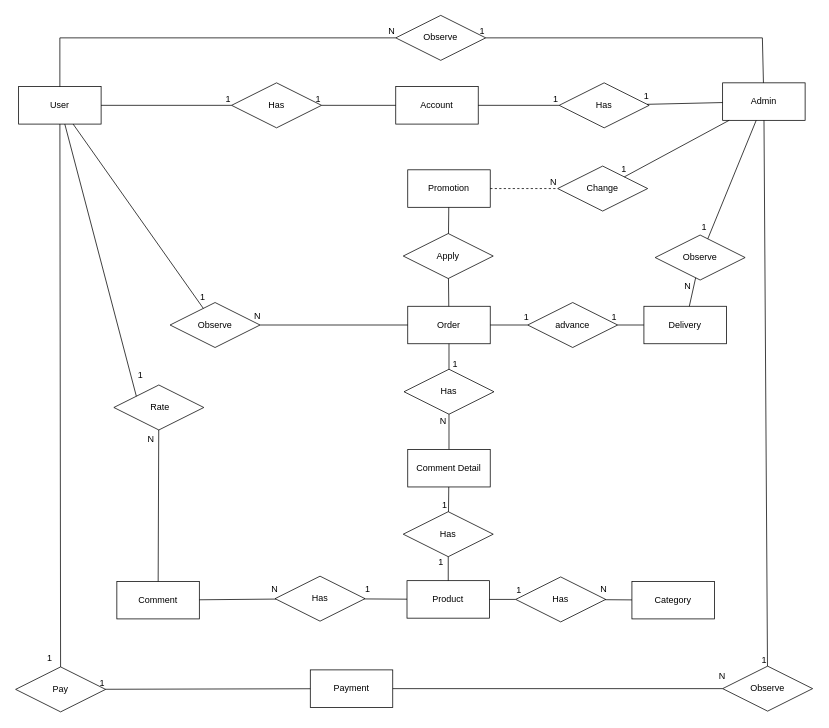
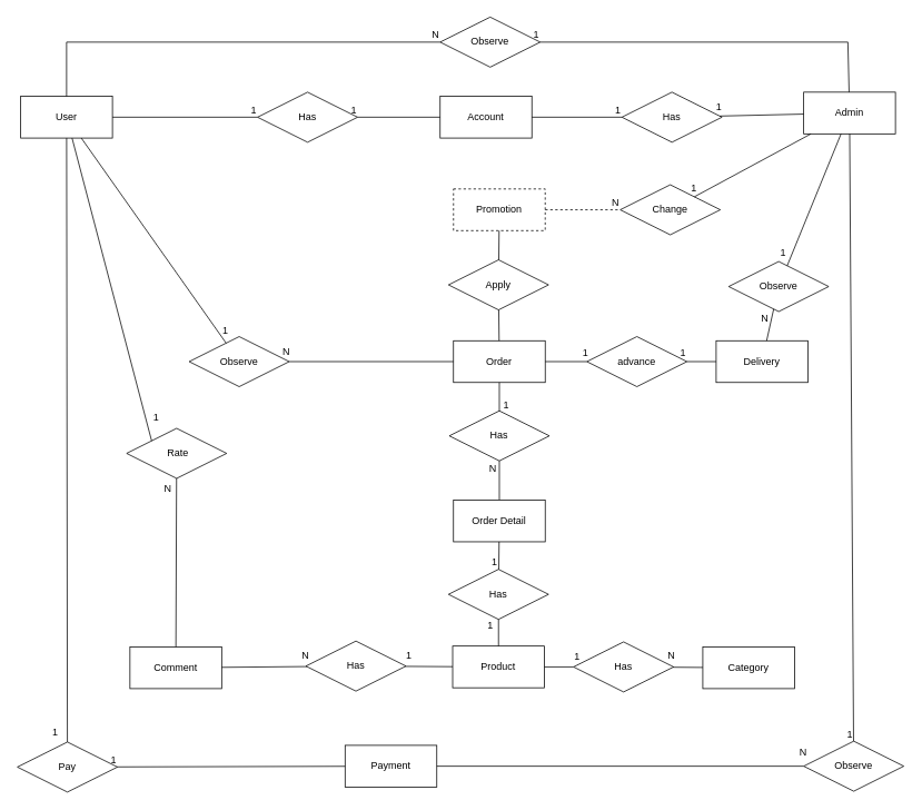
  <mxCell id="0" />
  <mxCell id="1" parent="0" />
  <mxCell id="2" value="User" style="html=1;whiteSpace=wrap;" parent="1" vertex="1"><mxGeometry x="24" y="115" width="110" height="50" as="geometry" /></mxCell>
  <mxCell id="3" value="Account" style="html=1;whiteSpace=wrap;" parent="1" vertex="1"><mxGeometry x="527" y="115" width="110" height="50" as="geometry" /></mxCell>
  <mxCell id="4" value="Admin" style="html=1;whiteSpace=wrap;" parent="1" vertex="1"><mxGeometry x="963" y="110" width="110" height="50" as="geometry" /></mxCell>
  <mxCell id="5" value="Payment" style="html=1;whiteSpace=wrap;" parent="1" vertex="1"><mxGeometry x="413" y="893" width="110" height="50" as="geometry" /></mxCell>
  <mxCell id="6" value="Order" style="html=1;whiteSpace=wrap;" parent="1" vertex="1"><mxGeometry x="543" y="408" width="110" height="50" as="geometry" /></mxCell>
  <mxCell id="7" value="Delivery" style="html=1;whiteSpace=wrap;" parent="1" vertex="1"><mxGeometry x="858" y="408" width="110" height="50" as="geometry" /></mxCell>
- <mxCell id="8" value="Promotion" style="html=1;whiteSpace=wrap;" parent="1" vertex="1"><mxGeometry x="543" y="226" width="110" height="50" as="geometry" /></mxCell>
+ <mxCell id="8" value="Promotion" style="html=1;whiteSpace=wrap;dashed=1;" parent="1" vertex="1"><mxGeometry x="543" y="226" width="110" height="50" as="geometry" /></mxCell>
  <mxCell id="9" value="Product" style="html=1;whiteSpace=wrap;" parent="1" vertex="1"><mxGeometry x="542" y="774" width="110" height="50" as="geometry" /></mxCell>
  <mxCell id="10" value="Category" style="html=1;whiteSpace=wrap;" parent="1" vertex="1"><mxGeometry x="842" y="775" width="110" height="50" as="geometry" /></mxCell>
  <mxCell id="11" value="Comment" style="html=1;whiteSpace=wrap;" parent="1" vertex="1"><mxGeometry x="155" y="775" width="110" height="50" as="geometry" /></mxCell>
  <mxCell id="12" value="Has" style="shape=rhombus;perimeter=rhombusPerimeter;whiteSpace=wrap;html=1;align=center;" parent="1" vertex="1"><mxGeometry x="308" y="110" width="120" height="60" as="geometry" /></mxCell>
  <mxCell id="13" value="Has" style="shape=rhombus;perimeter=rhombusPerimeter;whiteSpace=wrap;html=1;align=center;" parent="1" vertex="1"><mxGeometry x="745" y="110" width="120" height="60" as="geometry" /></mxCell>
  <mxCell id="14" value="Observe" style="shape=rhombus;perimeter=rhombusPerimeter;whiteSpace=wrap;html=1;align=center;" parent="1" vertex="1"><mxGeometry x="873" y="313" width="120" height="60" as="geometry" /></mxCell>
  <mxCell id="15" value="&amp;nbsp;Rate" style="shape=rhombus;perimeter=rhombusPerimeter;whiteSpace=wrap;html=1;align=center;" parent="1" vertex="1"><mxGeometry x="151" y="513" width="120" height="60" as="geometry" /></mxCell>
  <mxCell id="16" value="advance" style="shape=rhombus;perimeter=rhombusPerimeter;whiteSpace=wrap;html=1;align=center;" parent="1" vertex="1"><mxGeometry x="703" y="403" width="120" height="60" as="geometry" /></mxCell>
  <mxCell id="17" value="Observe" style="shape=rhombus;perimeter=rhombusPerimeter;whiteSpace=wrap;html=1;align=center;" parent="1" vertex="1"><mxGeometry x="963" y="888" width="120" height="60" as="geometry" /></mxCell>
  <mxCell id="18" value="Pay" style="shape=rhombus;perimeter=rhombusPerimeter;whiteSpace=wrap;html=1;align=center;" parent="1" vertex="1"><mxGeometry x="20" y="889" width="120" height="60" as="geometry" /></mxCell>
  <mxCell id="19" value="" style="endArrow=none;html=1;rounded=0;" parent="1" source="4" target="14" edge="1"><mxGeometry relative="1" as="geometry"><mxPoint x="633" y="440" as="sourcePoint" /><mxPoint x="1093" y="190" as="targetPoint" /></mxGeometry></mxCell>
  <mxCell id="20" value="1" style="resizable=0;html=1;whiteSpace=wrap;align=right;verticalAlign=bottom;" parent="19" connectable="0" vertex="1"><mxGeometry x="1" relative="1" as="geometry"><mxPoint y="-7" as="offset" /></mxGeometry></mxCell>
  <mxCell id="21" value="" style="endArrow=none;html=1;rounded=0;" parent="1" source="7" target="14" edge="1"><mxGeometry relative="1" as="geometry"><mxPoint x="418" y="558" as="sourcePoint" /><mxPoint x="888" y="428" as="targetPoint" /></mxGeometry></mxCell>
  <mxCell id="22" value="N" style="resizable=0;html=1;whiteSpace=wrap;align=right;verticalAlign=bottom;" parent="21" connectable="0" vertex="1"><mxGeometry x="1" relative="1" as="geometry"><mxPoint x="-5" y="20" as="offset" /></mxGeometry></mxCell>
  <mxCell id="23" value="" style="endArrow=none;html=1;rounded=0;" parent="1" source="2" target="12" edge="1"><mxGeometry relative="1" as="geometry"><mxPoint x="306" y="200" as="sourcePoint" /><mxPoint x="871" y="170" as="targetPoint" /></mxGeometry></mxCell>
  <mxCell id="24" value="1" style="resizable=0;html=1;whiteSpace=wrap;align=right;verticalAlign=bottom;" parent="23" connectable="0" vertex="1"><mxGeometry x="1" relative="1" as="geometry" /></mxCell>
  <mxCell id="25" value="" style="endArrow=none;html=1;rounded=0;" parent="1" source="3" target="12" edge="1"><mxGeometry relative="1" as="geometry"><mxPoint x="1038" y="240" as="sourcePoint" /><mxPoint x="603" y="180" as="targetPoint" /></mxGeometry></mxCell>
  <mxCell id="26" value="1" style="resizable=0;html=1;whiteSpace=wrap;align=right;verticalAlign=bottom;" parent="25" connectable="0" vertex="1"><mxGeometry x="1" relative="1" as="geometry" /></mxCell>
  <mxCell id="27" value="" style="endArrow=none;html=1;rounded=0;" parent="1" source="3" target="13" edge="1"><mxGeometry relative="1" as="geometry"><mxPoint x="1048" y="250" as="sourcePoint" /><mxPoint x="1048" y="190" as="targetPoint" /></mxGeometry></mxCell>
  <mxCell id="28" value="1" style="resizable=0;html=1;whiteSpace=wrap;align=right;verticalAlign=bottom;" parent="27" connectable="0" vertex="1"><mxGeometry x="1" relative="1" as="geometry" /></mxCell>
  <mxCell id="29" value="" style="endArrow=none;html=1;rounded=0;" parent="1" source="4" target="13" edge="1"><mxGeometry relative="1" as="geometry"><mxPoint x="1058" y="260" as="sourcePoint" /><mxPoint x="1058" y="200" as="targetPoint" /></mxGeometry></mxCell>
  <mxCell id="30" value="1" style="resizable=0;html=1;whiteSpace=wrap;align=right;verticalAlign=bottom;" parent="29" connectable="0" vertex="1"><mxGeometry x="1" relative="1" as="geometry"><mxPoint x="4" y="-3" as="offset" /></mxGeometry></mxCell>
  <mxCell id="31" value="" style="endArrow=none;html=1;rounded=0;" parent="1" source="4" target="17" edge="1"><mxGeometry relative="1" as="geometry"><mxPoint x="1068" y="270" as="sourcePoint" /><mxPoint x="1068" y="210" as="targetPoint" /></mxGeometry></mxCell>
  <mxCell id="32" value="1" style="resizable=0;html=1;whiteSpace=wrap;align=right;verticalAlign=bottom;" parent="31" connectable="0" vertex="1"><mxGeometry x="1" relative="1" as="geometry" /></mxCell>
  <mxCell id="33" value="" style="endArrow=none;html=1;rounded=0;" parent="1" source="2" target="18" edge="1"><mxGeometry relative="1" as="geometry"><mxPoint x="921" y="280" as="sourcePoint" /><mxPoint x="921" y="220" as="targetPoint" /></mxGeometry></mxCell>
  <mxCell id="34" value="1" style="resizable=0;html=1;whiteSpace=wrap;align=right;verticalAlign=bottom;" parent="33" connectable="0" vertex="1"><mxGeometry x="1" relative="1" as="geometry"><mxPoint x="-10" y="-3" as="offset" /></mxGeometry></mxCell>
  <mxCell id="35" value="" style="endArrow=none;html=1;rounded=0;" parent="1" source="5" target="18" edge="1"><mxGeometry relative="1" as="geometry"><mxPoint x="413" y="917.144" as="sourcePoint" /><mxPoint x="145.688" y="917.844" as="targetPoint" /></mxGeometry></mxCell>
  <mxCell id="36" value="1" style="resizable=0;html=1;whiteSpace=wrap;align=right;verticalAlign=bottom;" parent="35" connectable="0" vertex="1"><mxGeometry x="1" relative="1" as="geometry" /></mxCell>
  <mxCell id="37" value="" style="endArrow=none;html=1;rounded=0;entryX=0;entryY=0;entryDx=0;entryDy=0;" parent="1" source="2" target="15" edge="1"><mxGeometry relative="1" as="geometry"><mxPoint x="941" y="300" as="sourcePoint" /><mxPoint x="941" y="240" as="targetPoint" /></mxGeometry></mxCell>
  <mxCell id="38" value="1" style="resizable=0;html=1;whiteSpace=wrap;align=right;verticalAlign=bottom;" parent="37" connectable="0" vertex="1"><mxGeometry x="1" relative="1" as="geometry"><mxPoint x="10" y="-20" as="offset" /></mxGeometry></mxCell>
  <mxCell id="39" value="" style="endArrow=none;html=1;rounded=0;" parent="1" source="6" target="16" edge="1"><mxGeometry relative="1" as="geometry"><mxPoint x="653" y="498.667" as="sourcePoint" /><mxPoint x="706.429" y="500.286" as="targetPoint" /></mxGeometry></mxCell>
  <mxCell id="40" value="1" style="resizable=0;html=1;whiteSpace=wrap;align=right;verticalAlign=bottom;" parent="39" connectable="0" vertex="1"><mxGeometry x="1" relative="1" as="geometry"><mxPoint x="3" y="-2" as="offset" /></mxGeometry></mxCell>
  <mxCell id="41" value="" style="endArrow=none;html=1;rounded=0;" parent="1" source="7" target="16" edge="1"><mxGeometry relative="1" as="geometry"><mxPoint x="853" y="505.103" as="sourcePoint" /><mxPoint x="819.129" y="503.935" as="targetPoint" /></mxGeometry></mxCell>
  <mxCell id="42" value="1" style="resizable=0;html=1;whiteSpace=wrap;align=right;verticalAlign=bottom;" parent="41" connectable="0" vertex="1"><mxGeometry x="1" relative="1" as="geometry"><mxPoint y="-2" as="offset" /></mxGeometry></mxCell>
  <mxCell id="43" value="" style="endArrow=none;html=1;rounded=0;" parent="1" source="11" target="15" edge="1"><mxGeometry relative="1" as="geometry"><mxPoint x="546" y="626" as="sourcePoint" /><mxPoint x="81" y="646" as="targetPoint" /><Array as="points" /></mxGeometry></mxCell>
  <mxCell id="44" value="N" style="resizable=0;html=1;whiteSpace=wrap;align=right;verticalAlign=bottom;" parent="43" connectable="0" vertex="1"><mxGeometry x="1" relative="1" as="geometry"><mxPoint x="-5" y="20" as="offset" /></mxGeometry></mxCell>
  <mxCell id="45" value="Has" style="shape=rhombus;perimeter=rhombusPerimeter;whiteSpace=wrap;html=1;align=center;" parent="1" vertex="1"><mxGeometry x="366" y="768" width="120" height="60" as="geometry" /></mxCell>
  <mxCell id="46" value="" style="endArrow=none;html=1;rounded=0;" parent="1" source="9" target="45" edge="1"><mxGeometry relative="1" as="geometry"><mxPoint x="533" y="1012" as="sourcePoint" /><mxPoint x="503" y="1052" as="targetPoint" /></mxGeometry></mxCell>
  <mxCell id="47" value="1" style="resizable=0;html=1;whiteSpace=wrap;align=right;verticalAlign=bottom;" parent="46" connectable="0" vertex="1"><mxGeometry x="1" relative="1" as="geometry"><mxPoint x="9" y="-4" as="offset" /></mxGeometry></mxCell>
  <mxCell id="48" value="" style="endArrow=none;html=1;rounded=0;" parent="1" source="11" target="45" edge="1"><mxGeometry relative="1" as="geometry"><mxPoint x="91" y="912" as="sourcePoint" /><mxPoint x="91" y="762" as="targetPoint" /><Array as="points" /></mxGeometry></mxCell>
  <mxCell id="49" value="N" style="resizable=0;html=1;whiteSpace=wrap;align=right;verticalAlign=bottom;" parent="48" connectable="0" vertex="1"><mxGeometry x="1" relative="1" as="geometry"><mxPoint x="4" y="-5" as="offset" /></mxGeometry></mxCell>
  <mxCell id="50" value="Change" style="shape=rhombus;perimeter=rhombusPerimeter;whiteSpace=wrap;html=1;align=center;" parent="1" vertex="1"><mxGeometry x="743" y="221" width="120" height="60" as="geometry" /></mxCell>
  <mxCell id="51" value="" style="endArrow=none;html=1;rounded=0;" parent="1" source="4" target="50" edge="1"><mxGeometry relative="1" as="geometry"><mxPoint x="983.918" y="130" as="sourcePoint" /><mxPoint x="1035.78" y="110" as="targetPoint" /></mxGeometry></mxCell>
  <mxCell id="52" value="1" style="resizable=0;html=1;whiteSpace=wrap;align=right;verticalAlign=bottom;" parent="51" connectable="0" vertex="1"><mxGeometry x="1" relative="1" as="geometry"><mxPoint x="4" y="-2" as="offset" /></mxGeometry></mxCell>
  <mxCell id="53" value="" style="endArrow=none;html=1;rounded=0;dashed=1;" parent="1" source="8" target="50" edge="1"><mxGeometry relative="1" as="geometry"><mxPoint x="687.047" y="331" as="sourcePoint" /><mxPoint x="995.78" y="358" as="targetPoint" /><Array as="points" /></mxGeometry></mxCell>
  <mxCell id="54" value="N" style="resizable=0;html=1;whiteSpace=wrap;align=right;verticalAlign=bottom;" parent="53" connectable="0" vertex="1"><mxGeometry x="1" relative="1" as="geometry" /></mxCell>
  <mxCell id="55" value="" style="endArrow=none;html=1;rounded=0;" parent="1" source="17" target="5" edge="1"><mxGeometry relative="1" as="geometry"><mxPoint x="633" y="778" as="sourcePoint" /><mxPoint x="793" y="778" as="targetPoint" /></mxGeometry></mxCell>
  <mxCell id="56" value="N" style="resizable=0;html=1;whiteSpace=wrap;align=right;verticalAlign=bottom;" parent="55" connectable="0" vertex="1"><mxGeometry x="1" relative="1" as="geometry"><mxPoint x="445" y="-8" as="offset" /></mxGeometry></mxCell>
  <mxCell id="57" value="Has" style="shape=rhombus;perimeter=rhombusPerimeter;whiteSpace=wrap;html=1;align=center;" parent="1" vertex="1"><mxGeometry x="687" y="769" width="120" height="60" as="geometry" /></mxCell>
  <mxCell id="58" value="" style="endArrow=none;html=1;rounded=0;" parent="1" source="9" target="57" edge="1"><mxGeometry relative="1" as="geometry"><mxPoint x="750.5" y="820" as="sourcePoint" /><mxPoint x="610.5" y="1122" as="targetPoint" /></mxGeometry></mxCell>
  <mxCell id="59" value="1" style="resizable=0;html=1;whiteSpace=wrap;align=right;verticalAlign=bottom;" parent="58" connectable="0" vertex="1"><mxGeometry x="1" relative="1" as="geometry"><mxPoint x="9" y="-4" as="offset" /></mxGeometry></mxCell>
  <mxCell id="60" value="" style="endArrow=none;html=1;rounded=0;" parent="1" source="10" target="57" edge="1"><mxGeometry relative="1" as="geometry"><mxPoint x="875.5" y="868.981" as="sourcePoint" /><mxPoint x="355.5" y="832" as="targetPoint" /><Array as="points" /></mxGeometry></mxCell>
  <mxCell id="61" value="N" style="resizable=0;html=1;whiteSpace=wrap;align=right;verticalAlign=bottom;" parent="60" connectable="0" vertex="1"><mxGeometry x="1" relative="1" as="geometry"><mxPoint x="4" y="-5" as="offset" /></mxGeometry></mxCell>
  <mxCell id="62" value="Has" style="shape=rhombus;perimeter=rhombusPerimeter;whiteSpace=wrap;html=1;align=center;" parent="1" vertex="1"><mxGeometry x="538" y="492" width="120" height="60" as="geometry" /></mxCell>
  <mxCell id="63" value="" style="endArrow=none;html=1;rounded=0;" parent="1" source="6" target="62" edge="1"><mxGeometry relative="1" as="geometry"><mxPoint x="598" y="522" as="sourcePoint" /><mxPoint x="631" y="1089" as="targetPoint" /></mxGeometry></mxCell>
  <mxCell id="64" value="1" style="resizable=0;html=1;whiteSpace=wrap;align=right;verticalAlign=bottom;" parent="63" connectable="0" vertex="1"><mxGeometry x="1" relative="1" as="geometry"><mxPoint x="13" y="2" as="offset" /></mxGeometry></mxCell>
  <mxCell id="65" value="" style="endArrow=none;html=1;rounded=0;" parent="1" source="67" target="62" edge="1"><mxGeometry relative="1" as="geometry"><mxPoint x="862.5" y="767" as="sourcePoint" /><mxPoint x="376" y="799" as="targetPoint" /><Array as="points" /></mxGeometry></mxCell>
  <mxCell id="66" value="N" style="resizable=0;html=1;whiteSpace=wrap;align=right;verticalAlign=bottom;" parent="65" connectable="0" vertex="1"><mxGeometry x="1" relative="1" as="geometry"><mxPoint x="-2" y="17" as="offset" /></mxGeometry></mxCell>
- <mxCell id="67" value="Comment Detail" style="html=1;whiteSpace=wrap;" parent="1" vertex="1"><mxGeometry x="543" y="599" width="110" height="50" as="geometry" /></mxCell>
+ <mxCell id="67" value="Order Detail" style="html=1;whiteSpace=wrap;" parent="1" vertex="1"><mxGeometry x="543" y="599" width="110" height="50" as="geometry" /></mxCell>
  <mxCell id="68" value="Has" style="shape=rhombus;perimeter=rhombusPerimeter;whiteSpace=wrap;html=1;align=center;" parent="1" vertex="1"><mxGeometry x="537" y="682" width="120" height="60" as="geometry" /></mxCell>
  <mxCell id="69" value="" style="endArrow=none;html=1;rounded=0;" parent="1" source="9" target="68" edge="1"><mxGeometry relative="1" as="geometry"><mxPoint y="354" as="sourcePoint" x="146" /><mxPoint x="881" y="384" as="targetPoint" /></mxGeometry></mxCell>
  <mxCell id="70" value="1" style="resizable=0;html=1;whiteSpace=wrap;align=right;verticalAlign=bottom;" parent="69" connectable="0" vertex="1"><mxGeometry x="1" relative="1" as="geometry"><mxPoint x="-5" y="16" as="offset" /></mxGeometry></mxCell>
  <mxCell id="71" value="" style="endArrow=none;html=1;rounded=0;" parent="1" source="67" target="68" edge="1"><mxGeometry relative="1" as="geometry"><mxPoint x="537" y="354" as="sourcePoint" /><mxPoint x="613" y="394" as="targetPoint" /></mxGeometry></mxCell>
  <mxCell id="72" value="1" style="resizable=0;html=1;whiteSpace=wrap;align=right;verticalAlign=bottom;" parent="71" connectable="0" vertex="1"><mxGeometry x="1" relative="1" as="geometry" /></mxCell>
  <mxCell id="73" value="Apply" style="shape=rhombus;perimeter=rhombusPerimeter;whiteSpace=wrap;html=1;align=center;" parent="1" vertex="1"><mxGeometry x="537" y="311" width="120" height="60" as="geometry" /></mxCell>
  <mxCell id="74" value="" style="endArrow=none;html=1;rounded=0;" parent="1" source="73" target="8" edge="1"><mxGeometry relative="1" as="geometry"><mxPoint x="456" y="582" as="sourcePoint" /><mxPoint x="616" y="582" as="targetPoint" /></mxGeometry></mxCell>
  <mxCell id="75" value="" style="endArrow=none;html=1;rounded=0;" parent="1" source="73" target="6" edge="1"><mxGeometry relative="1" as="geometry"><mxPoint x="456" y="582" as="sourcePoint" /><mxPoint x="616" y="582" as="targetPoint" /></mxGeometry></mxCell>
  <mxCell id="76" value="Observe" style="shape=rhombus;perimeter=rhombusPerimeter;whiteSpace=wrap;html=1;align=center;" parent="1" vertex="1"><mxGeometry x="527" y="20" width="120" height="60" as="geometry" /></mxCell>
  <mxCell id="77" value="" style="endArrow=none;html=1;rounded=0;" parent="1" source="2" target="76" edge="1"><mxGeometry relative="1" as="geometry"><mxPoint x="75.389" y="115" as="sourcePoint" /><mxPoint x="515" y="50" as="targetPoint" /><Array as="points"><mxPoint x="79" y="50" /></Array></mxGeometry></mxCell>
  <mxCell id="78" value="N" style="resizable=0;html=1;whiteSpace=wrap;align=right;verticalAlign=bottom;" parent="77" connectable="0" vertex="1"><mxGeometry x="1" relative="1" as="geometry" /></mxCell>
  <mxCell id="79" value="" style="endArrow=none;html=1;rounded=0;" parent="1" source="4" target="76" edge="1"><mxGeometry relative="1" as="geometry"><mxPoint x="446" y="360" as="sourcePoint" /><mxPoint x="606" y="360" as="targetPoint" /><Array as="points"><mxPoint x="1016" y="50" /></Array></mxGeometry></mxCell>
  <mxCell id="80" value="1" style="resizable=0;html=1;whiteSpace=wrap;align=right;verticalAlign=bottom;" parent="79" connectable="0" vertex="1"><mxGeometry x="1" relative="1" as="geometry" /></mxCell>
  <mxCell id="81" value="Observe" style="shape=rhombus;perimeter=rhombusPerimeter;whiteSpace=wrap;html=1;align=center;" vertex="1" parent="1"><mxGeometry x="226" y="403" width="120" height="60" as="geometry" /></mxCell>
  <mxCell id="82" value="" style="endArrow=none;html=1;rounded=0;" edge="1" parent="1" source="2" target="81"><mxGeometry relative="1" as="geometry"><mxPoint x="516" y="460" as="sourcePoint" /><mxPoint x="676" y="460" as="targetPoint" /></mxGeometry></mxCell>
  <mxCell id="83" value="1" style="resizable=0;html=1;whiteSpace=wrap;align=right;verticalAlign=bottom;" connectable="0" vertex="1" parent="82"><mxGeometry x="1" relative="1" as="geometry"><mxPoint x="4" y="-7" as="offset" /></mxGeometry></mxCell>
  <mxCell id="84" value="" style="endArrow=none;html=1;rounded=0;" edge="1" parent="1" source="6" target="81"><mxGeometry relative="1" as="geometry"><mxPoint x="516" y="460" as="sourcePoint" /><mxPoint x="676" y="460" as="targetPoint" /></mxGeometry></mxCell>
  <mxCell id="85" value="N" style="resizable=0;html=1;whiteSpace=wrap;align=right;verticalAlign=bottom;" connectable="0" vertex="1" parent="84"><mxGeometry x="1" relative="1" as="geometry"><mxPoint x="2" y="-4" as="offset" /></mxGeometry></mxCell>
